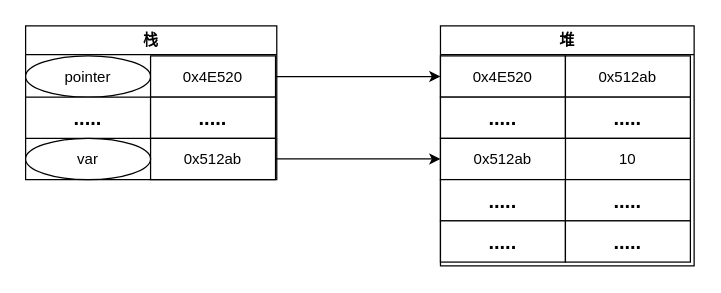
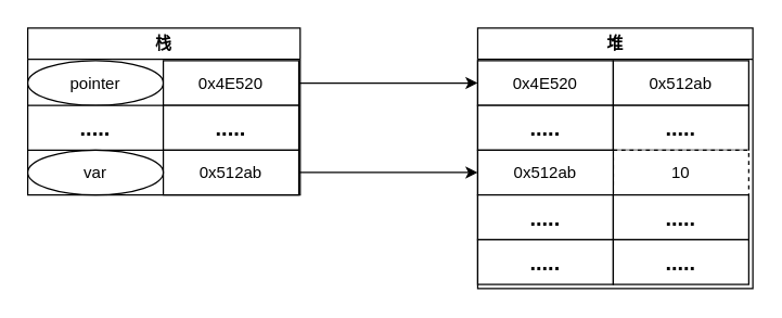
  <mxCell id="0" />
  <mxCell id="1" parent="0" />
  <mxCell id="2" value="" style="group" vertex="1" connectable="0" parent="1"><mxGeometry x="20" y="20" width="535" height="192" as="geometry" /></mxCell>
  <mxCell id="3" value="堆" style="swimlane;whiteSpace=wrap;html=1;" vertex="1" parent="2"><mxGeometry x="332" width="203" height="192" as="geometry" /></mxCell>
  <mxCell id="4" value="" style="group" vertex="1" connectable="0" parent="3"><mxGeometry y="24" width="200" height="33" as="geometry" /></mxCell>
  <mxCell id="5" value="0x4E520" style="rounded=0;whiteSpace=wrap;html=1;" vertex="1" parent="4"><mxGeometry width="100.0" height="33" as="geometry" /></mxCell>
  <mxCell id="6" value="0x512ab" style="rounded=0;whiteSpace=wrap;html=1;" vertex="1" parent="4"><mxGeometry x="100.0" width="100.0" height="33" as="geometry" /></mxCell>
  <mxCell id="7" value="" style="group" vertex="1" connectable="0" parent="3"><mxGeometry y="57" width="200" height="33" as="geometry" /></mxCell>
  <mxCell id="8" value="" style="group" vertex="1" connectable="0" parent="7"><mxGeometry width="200" height="33" as="geometry" /></mxCell>
  <mxCell id="9" value="&lt;b&gt;&lt;font style=&quot;font-size: 16px;&quot;&gt;.....&lt;/font&gt;&lt;/b&gt;" style="rounded=0;whiteSpace=wrap;html=1;" vertex="1" parent="8"><mxGeometry width="100.0" height="33" as="geometry" /></mxCell>
  <mxCell id="10" value="&lt;font style=&quot;font-size: 16px;&quot;&gt;&lt;b&gt;.....&lt;/b&gt;&lt;/font&gt;" style="rounded=0;whiteSpace=wrap;html=1;" vertex="1" parent="7"><mxGeometry x="100" width="100.0" height="33" as="geometry" /></mxCell>
  <mxCell id="11" value="" style="group" vertex="1" connectable="0" parent="3"><mxGeometry y="90" width="200" height="33" as="geometry" /></mxCell>
- <mxCell id="12" value="10" style="rounded=0;whiteSpace=wrap;html=1;" vertex="1" parent="11"><mxGeometry x="100.0" width="100.0" height="33" as="geometry" /></mxCell>
+ <mxCell id="12" value="10" style="rounded=0;whiteSpace=wrap;html=1;dashed=1;" vertex="1" parent="11"><mxGeometry x="100.0" width="100.0" height="33" as="geometry" /></mxCell>
  <mxCell id="13" value="0x512ab" style="rounded=0;whiteSpace=wrap;html=1;" vertex="1" parent="11"><mxGeometry width="100.0" height="33" as="geometry" /></mxCell>
  <mxCell id="14" value="" style="group" vertex="1" connectable="0" parent="3"><mxGeometry y="123" width="200" height="33" as="geometry" /></mxCell>
  <mxCell id="15" value="" style="group" vertex="1" connectable="0" parent="14"><mxGeometry width="200" height="33" as="geometry" /></mxCell>
  <mxCell id="16" value="&lt;b style=&quot;border-color: var(--border-color);&quot;&gt;&lt;font style=&quot;border-color: var(--border-color); font-size: 16px;&quot;&gt;.....&lt;/font&gt;&lt;/b&gt;" style="rounded=0;whiteSpace=wrap;html=1;" vertex="1" parent="15"><mxGeometry width="100.0" height="33" as="geometry" /></mxCell>
  <mxCell id="17" value="&lt;b style=&quot;border-color: var(--border-color);&quot;&gt;&lt;font style=&quot;border-color: var(--border-color); font-size: 16px;&quot;&gt;.....&lt;/font&gt;&lt;/b&gt;" style="rounded=0;whiteSpace=wrap;html=1;" vertex="1" parent="14"><mxGeometry x="100" width="100.0" height="33" as="geometry" /></mxCell>
  <mxCell id="18" value="" style="group" vertex="1" connectable="0" parent="3"><mxGeometry y="156" width="200" height="33" as="geometry" /></mxCell>
  <mxCell id="19" value="" style="group" vertex="1" connectable="0" parent="18"><mxGeometry width="200" height="33" as="geometry" /></mxCell>
  <mxCell id="20" value="&lt;b style=&quot;border-color: var(--border-color);&quot;&gt;&lt;font style=&quot;border-color: var(--border-color); font-size: 16px;&quot;&gt;.....&lt;/font&gt;&lt;/b&gt;" style="rounded=0;whiteSpace=wrap;html=1;" vertex="1" parent="19"><mxGeometry width="100.0" height="33" as="geometry" /></mxCell>
  <mxCell id="21" value="&lt;b style=&quot;border-color: var(--border-color);&quot;&gt;&lt;font style=&quot;border-color: var(--border-color); font-size: 16px;&quot;&gt;.....&lt;/font&gt;&lt;/b&gt;" style="rounded=0;whiteSpace=wrap;html=1;" vertex="1" parent="18"><mxGeometry x="100" width="100.0" height="33" as="geometry" /></mxCell>
  <mxCell id="22" value="栈" style="swimlane;whiteSpace=wrap;html=1;" vertex="1" parent="2"><mxGeometry width="201" height="123" as="geometry" /></mxCell>
  <mxCell id="23" value="" style="group" vertex="1" connectable="0" parent="22"><mxGeometry y="24" width="200" height="33" as="geometry" /></mxCell>
  <mxCell id="24" value="pointer" style="ellipse;whiteSpace=wrap;html=1;" vertex="1" parent="23"><mxGeometry width="100.0" height="33" as="geometry" /></mxCell>
  <mxCell id="25" value="0x4E520" style="rounded=0;whiteSpace=wrap;html=1;" vertex="1" parent="23"><mxGeometry x="100.0" width="100.0" height="33" as="geometry" /></mxCell>
  <mxCell id="26" value="" style="group" vertex="1" connectable="0" parent="22"><mxGeometry y="57" width="200" height="33" as="geometry" /></mxCell>
  <mxCell id="27" value="" style="group" vertex="1" connectable="0" parent="26"><mxGeometry width="200" height="33" as="geometry" /></mxCell>
  <mxCell id="28" value="&lt;b&gt;&lt;font style=&quot;font-size: 16px;&quot;&gt;.....&lt;/font&gt;&lt;/b&gt;" style="rounded=0;whiteSpace=wrap;html=1;" vertex="1" parent="27"><mxGeometry width="100.0" height="33" as="geometry" /></mxCell>
  <mxCell id="29" value="&lt;font style=&quot;font-size: 16px;&quot;&gt;&lt;b&gt;.....&lt;/b&gt;&lt;/font&gt;" style="rounded=0;whiteSpace=wrap;html=1;" vertex="1" parent="26"><mxGeometry x="100" width="100.0" height="33" as="geometry" /></mxCell>
  <mxCell id="30" value="" style="group" vertex="1" connectable="0" parent="22"><mxGeometry y="90" width="200" height="33" as="geometry" /></mxCell>
  <mxCell id="31" value="0x512ab" style="rounded=0;whiteSpace=wrap;html=1;" vertex="1" parent="30"><mxGeometry x="100.0" width="100.0" height="33" as="geometry" /></mxCell>
  <mxCell id="32" value="var" style="ellipse;whiteSpace=wrap;html=1;" vertex="1" parent="30"><mxGeometry width="100.0" height="33" as="geometry" /></mxCell>
  <mxCell id="33" style="edgeStyle=orthogonalEdgeStyle;rounded=0;orthogonalLoop=1;jettySize=auto;html=1;entryX=0;entryY=0.5;entryDx=0;entryDy=0;" edge="1" parent="2" source="25" target="5"><mxGeometry relative="1" as="geometry" /></mxCell>
  <mxCell id="34" style="edgeStyle=orthogonalEdgeStyle;rounded=0;orthogonalLoop=1;jettySize=auto;html=1;entryX=0;entryY=0.5;entryDx=0;entryDy=0;" edge="1" parent="2" source="31" target="13"><mxGeometry relative="1" as="geometry" /></mxCell>
